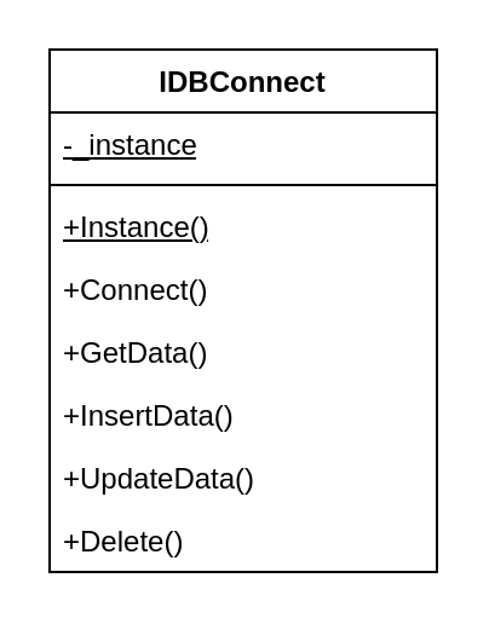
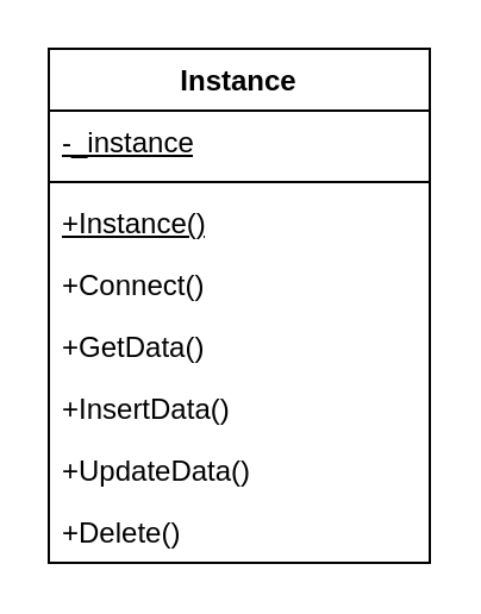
  <mxCell id="0" />
  <mxCell id="1" parent="0" />
- <mxCell id="2" value="IDBConnect" style="swimlane;fontStyle=1;align=center;verticalAlign=top;childLayout=stackLayout;horizontal=1;startSize=26;horizontalStack=0;resizeParent=1;resizeParentMax=0;resizeLast=0;collapsible=1;marginBottom=0;whiteSpace=wrap;html=1;" vertex="1" parent="1"><mxGeometry x="20" y="20" width="160" height="216" as="geometry" /></mxCell>
+ <mxCell id="2" value="Instance" style="swimlane;fontStyle=1;align=center;verticalAlign=top;childLayout=stackLayout;horizontal=1;startSize=26;horizontalStack=0;resizeParent=1;resizeParentMax=0;resizeLast=0;collapsible=1;marginBottom=0;whiteSpace=wrap;html=1;" vertex="1" parent="1"><mxGeometry x="20" y="20" width="160" height="216" as="geometry" /></mxCell>
  <mxCell id="3" value="&lt;u&gt;-_instance&lt;/u&gt;" style="text;strokeColor=none;fillColor=none;align=left;verticalAlign=top;spacingLeft=4;spacingRight=4;overflow=hidden;rotatable=0;points=[[0,0.5],[1,0.5]];portConstraint=eastwest;whiteSpace=wrap;html=1;" vertex="1" parent="2"><mxGeometry y="26" width="160" height="26" as="geometry" /></mxCell>
  <mxCell id="4" value="" style="line;strokeWidth=1;fillColor=none;align=left;verticalAlign=middle;spacingTop=-1;spacingLeft=3;spacingRight=3;rotatable=0;labelPosition=right;points=[];portConstraint=eastwest;strokeColor=inherit;" vertex="1" parent="2"><mxGeometry y="52" width="160" height="8" as="geometry" /></mxCell>
  <mxCell id="5" value="&lt;u&gt;+Instance()&lt;/u&gt;" style="text;strokeColor=none;fillColor=none;align=left;verticalAlign=top;spacingLeft=4;spacingRight=4;overflow=hidden;rotatable=0;points=[[0,0.5],[1,0.5]];portConstraint=eastwest;whiteSpace=wrap;html=1;" vertex="1" parent="2"><mxGeometry y="60" width="160" height="26" as="geometry" /></mxCell>
  <mxCell id="6" value="+Connect()" style="text;strokeColor=none;fillColor=none;align=left;verticalAlign=top;spacingLeft=4;spacingRight=4;overflow=hidden;rotatable=0;points=[[0,0.5],[1,0.5]];portConstraint=eastwest;whiteSpace=wrap;html=1;" vertex="1" parent="2"><mxGeometry y="86" width="160" height="26" as="geometry" /></mxCell>
  <mxCell id="7" value="+GetData()" style="text;strokeColor=none;fillColor=none;align=left;verticalAlign=top;spacingLeft=4;spacingRight=4;overflow=hidden;rotatable=0;points=[[0,0.5],[1,0.5]];portConstraint=eastwest;whiteSpace=wrap;html=1;" vertex="1" parent="2"><mxGeometry y="112" width="160" height="26" as="geometry" /></mxCell>
  <mxCell id="8" value="+InsertData()" style="text;strokeColor=none;fillColor=none;align=left;verticalAlign=top;spacingLeft=4;spacingRight=4;overflow=hidden;rotatable=0;points=[[0,0.5],[1,0.5]];portConstraint=eastwest;whiteSpace=wrap;html=1;" vertex="1" parent="2"><mxGeometry y="138" width="160" height="26" as="geometry" /></mxCell>
  <mxCell id="9" value="+UpdateData()" style="text;strokeColor=none;fillColor=none;align=left;verticalAlign=top;spacingLeft=4;spacingRight=4;overflow=hidden;rotatable=0;points=[[0,0.5],[1,0.5]];portConstraint=eastwest;whiteSpace=wrap;html=1;" vertex="1" parent="2"><mxGeometry y="164" width="160" height="26" as="geometry" /></mxCell>
  <mxCell id="10" value="+Delete()" style="text;strokeColor=none;fillColor=none;align=left;verticalAlign=top;spacingLeft=4;spacingRight=4;overflow=hidden;rotatable=0;points=[[0,0.5],[1,0.5]];portConstraint=eastwest;whiteSpace=wrap;html=1;" vertex="1" parent="2"><mxGeometry y="190" width="160" height="26" as="geometry" /></mxCell>
